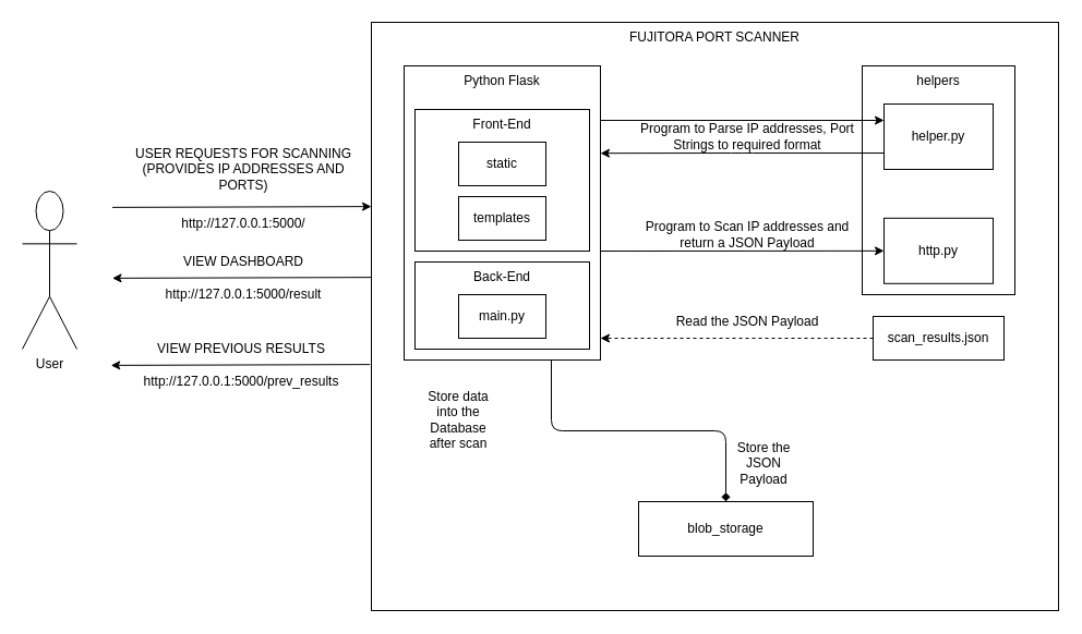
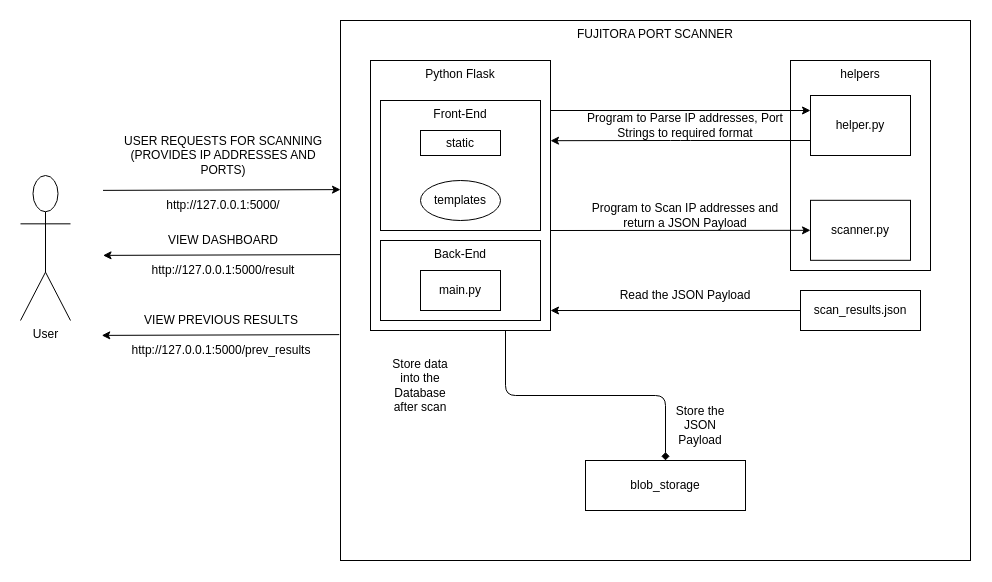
  <mxCell id="0" />
  <mxCell id="1" parent="0" />
  <mxCell id="2" value="FUJITORA PORT SCANNER" style="rounded=0;whiteSpace=wrap;html=1;labelPosition=center;verticalLabelPosition=middle;align=center;verticalAlign=top;" parent="1" vertex="1"><mxGeometry x="340" y="20" width="630" height="540" as="geometry" /></mxCell>
  <mxCell id="3" style="edgeStyle=orthogonalEdgeStyle;html=1;exitX=0.75;exitY=1;exitDx=0;exitDy=0;endArrow=diamond;" parent="1" source="4" target="15" edge="1"><mxGeometry relative="1" as="geometry" /></mxCell>
  <mxCell id="4" value="Python Flask" style="rounded=0;whiteSpace=wrap;html=1;verticalAlign=top;" parent="1" vertex="1"><mxGeometry x="370" y="60" width="180" height="270" as="geometry" /></mxCell>
  <mxCell id="5" value="Front-End" style="rounded=0;whiteSpace=wrap;html=1;verticalAlign=top;" parent="1" vertex="1"><mxGeometry x="380" y="100" width="160" height="130" as="geometry" /></mxCell>
- <mxCell id="6" value="templates" style="rounded=0;whiteSpace=wrap;html=1;" parent="1" vertex="1"><mxGeometry x="420" y="180" width="80" height="40" as="geometry" /></mxCell>
- <mxCell id="7" value="static" style="rounded=0;whiteSpace=wrap;html=1;" parent="1" vertex="1"><mxGeometry x="420" y="130" width="80" height="40" as="geometry" /></mxCell>
- <mxCell id="8" style="edgeStyle=orthogonalEdgeStyle;html=1;exitX=0;exitY=0.5;exitDx=0;exitDy=0;entryX=1;entryY=0.926;entryDx=0;entryDy=0;entryPerimeter=0;dashed=1;" parent="1" source="9" target="4" edge="1"><mxGeometry relative="1" as="geometry" /></mxCell>
+ <mxCell id="6" value="templates" style="ellipse;whiteSpace=wrap;html=1;" parent="1" vertex="1"><mxGeometry x="420" y="180" width="80" height="40" as="geometry" /></mxCell>
+ <mxCell id="7" value="static" style="rounded=0;whiteSpace=wrap;html=1;" parent="1" vertex="1"><mxGeometry x="420" y="130" width="80" height="25" as="geometry" /></mxCell>
+ <mxCell id="8" style="edgeStyle=orthogonalEdgeStyle;html=1;exitX=0;exitY=0.5;exitDx=0;exitDy=0;entryX=1;entryY=0.926;entryDx=0;entryDy=0;entryPerimeter=0;" parent="1" source="9" target="4" edge="1"><mxGeometry relative="1" as="geometry" /></mxCell>
  <mxCell id="9" value="scan_results.json" style="rounded=0;whiteSpace=wrap;html=1;" parent="1" vertex="1"><mxGeometry x="800" y="290" width="120" height="40" as="geometry" /></mxCell>
  <mxCell id="10" value="User" style="shape=umlActor;verticalLabelPosition=bottom;verticalAlign=top;html=1;outlineConnect=0;" parent="1" vertex="1"><mxGeometry x="20" y="175" width="50" height="145" as="geometry" /></mxCell>
  <mxCell id="11" value="Back-End" style="rounded=0;whiteSpace=wrap;html=1;verticalAlign=top;" parent="1" vertex="1"><mxGeometry x="380" y="240" width="160" height="80" as="geometry" /></mxCell>
  <mxCell id="12" value="main.py" style="rounded=0;whiteSpace=wrap;html=1;" parent="1" vertex="1"><mxGeometry x="420" y="270" width="80" height="40" as="geometry" /></mxCell>
  <mxCell id="13" value="USER REQUESTS FOR SCANNING&lt;br&gt;(PROVIDES IP ADDRESSES AND PORTS)" style="text;html=1;strokeColor=none;fillColor=none;align=center;verticalAlign=middle;whiteSpace=wrap;rounded=0;" parent="1" vertex="1"><mxGeometry x="112.52" y="139.88" width="220" height="30" as="geometry" /></mxCell>
  <mxCell id="14" value="Read the JSON Payload" style="text;html=1;strokeColor=none;fillColor=none;align=center;verticalAlign=middle;whiteSpace=wrap;rounded=0;" parent="1" vertex="1"><mxGeometry x="580" y="280" width="210" height="30" as="geometry" /></mxCell>
  <mxCell id="15" value="blob_storage" style="rounded=0;whiteSpace=wrap;html=1;" parent="1" vertex="1"><mxGeometry x="585" y="460" width="160" height="50" as="geometry" /></mxCell>
  <mxCell id="16" value="Store data into the Database after scan" style="text;html=1;strokeColor=none;fillColor=none;align=center;verticalAlign=middle;whiteSpace=wrap;rounded=0;" parent="1" vertex="1"><mxGeometry x="390" y="370" width="60" height="30" as="geometry" /></mxCell>
  <mxCell id="17" value="Store the JSON Payload" style="text;html=1;strokeColor=none;fillColor=none;align=center;verticalAlign=middle;whiteSpace=wrap;rounded=0;" parent="1" vertex="1"><mxGeometry x="670" y="410" width="60" height="30" as="geometry" /></mxCell>
  <mxCell id="18" value="" style="endArrow=classic;html=1;entryX=-0.004;entryY=0.406;entryDx=0;entryDy=0;entryPerimeter=0;" parent="1" edge="1"><mxGeometry width="50" height="50" relative="1" as="geometry"><mxPoint x="102.52" y="189.88" as="sourcePoint" /><mxPoint x="340" y="189.12" as="targetPoint" /></mxGeometry></mxCell>
  <mxCell id="19" value="http://127.0.0.1:5000/" style="text;html=1;strokeColor=none;fillColor=none;align=center;verticalAlign=middle;whiteSpace=wrap;rounded=0;" parent="1" vertex="1"><mxGeometry x="112.52" y="190" width="220" height="30" as="geometry" /></mxCell>
  <mxCell id="20" value="VIEW DASHBOARD" style="text;html=1;strokeColor=none;fillColor=none;align=center;verticalAlign=middle;whiteSpace=wrap;rounded=0;" parent="1" vertex="1"><mxGeometry x="112.52" y="225" width="220" height="30" as="geometry" /></mxCell>
  <mxCell id="21" value="" style="endArrow=none;html=1;entryX=-0.004;entryY=0.406;entryDx=0;entryDy=0;entryPerimeter=0;startArrow=classic;startFill=1;endFill=0;" parent="1" edge="1"><mxGeometry width="50" height="50" relative="1" as="geometry"><mxPoint x="102.52" y="254.88" as="sourcePoint" /><mxPoint x="340" y="254.12" as="targetPoint" /></mxGeometry></mxCell>
  <mxCell id="22" value="http://127.0.0.1:5000/result" style="text;html=1;strokeColor=none;fillColor=none;align=center;verticalAlign=middle;whiteSpace=wrap;rounded=0;" parent="1" vertex="1"><mxGeometry x="112.52" y="255" width="220" height="30" as="geometry" /></mxCell>
  <mxCell id="23" value="VIEW PREVIOUS RESULTS" style="text;html=1;strokeColor=none;fillColor=none;align=center;verticalAlign=middle;whiteSpace=wrap;rounded=0;" parent="1" vertex="1"><mxGeometry x="111.26" y="305" width="220" height="30" as="geometry" /></mxCell>
  <mxCell id="24" value="" style="endArrow=none;html=1;entryX=-0.004;entryY=0.406;entryDx=0;entryDy=0;entryPerimeter=0;startArrow=classic;startFill=1;endFill=0;" parent="1" edge="1"><mxGeometry width="50" height="50" relative="1" as="geometry"><mxPoint x="101.26" y="334.88" as="sourcePoint" /><mxPoint x="338.74" y="334.12" as="targetPoint" /></mxGeometry></mxCell>
  <mxCell id="25" value="http://127.0.0.1:5000/prev_results" style="text;html=1;strokeColor=none;fillColor=none;align=center;verticalAlign=middle;whiteSpace=wrap;rounded=0;" parent="1" vertex="1"><mxGeometry x="111.26" y="335" width="220" height="30" as="geometry" /></mxCell>
  <mxCell id="26" value="helpers" style="rounded=0;whiteSpace=wrap;html=1;verticalAlign=top;" vertex="1" parent="1"><mxGeometry x="790" y="60" width="140" height="210" as="geometry" /></mxCell>
  <mxCell id="27" value="helper.py" style="rounded=0;whiteSpace=wrap;html=1;" parent="1" vertex="1"><mxGeometry x="810" y="95" width="100" height="60" as="geometry" /></mxCell>
  <mxCell id="28" value="" style="endArrow=classic;html=1;entryX=0;entryY=0.25;entryDx=0;entryDy=0;" parent="1" target="27" edge="1"><mxGeometry width="50" height="50" relative="1" as="geometry"><mxPoint x="550" y="110" as="sourcePoint" /><mxPoint x="600" y="50" as="targetPoint" /></mxGeometry></mxCell>
  <mxCell id="29" value="Program to Parse IP addresses, Port Strings to required format" style="text;html=1;strokeColor=none;fillColor=none;align=center;verticalAlign=middle;whiteSpace=wrap;rounded=0;" parent="1" vertex="1"><mxGeometry x="570" y="110" width="230" height="30" as="geometry" /></mxCell>
  <mxCell id="30" style="edgeStyle=orthogonalEdgeStyle;html=1;exitX=0;exitY=0.75;exitDx=0;exitDy=0;entryX=1;entryY=0.297;entryDx=0;entryDy=0;entryPerimeter=0;" parent="1" source="27" target="4" edge="1"><mxGeometry relative="1" as="geometry" /></mxCell>
  <mxCell id="31" value="Program to Scan IP addresses and&lt;br&gt;return a JSON Payload" style="text;html=1;strokeColor=none;fillColor=none;align=center;verticalAlign=middle;whiteSpace=wrap;rounded=0;" parent="1" vertex="1"><mxGeometry x="580" y="200" width="210" height="30" as="geometry" /></mxCell>
  <mxCell id="32" value="" style="endArrow=classic;html=1;" parent="1" target="33" edge="1"><mxGeometry width="50" height="50" relative="1" as="geometry"><mxPoint x="550" y="230" as="sourcePoint" /><mxPoint x="770" y="230" as="targetPoint" /></mxGeometry></mxCell>
- <mxCell id="33" value="http.py" style="rounded=0;whiteSpace=wrap;html=1;" parent="1" vertex="1"><mxGeometry x="810" y="199.81" width="100" height="60" as="geometry" /></mxCell>
+ <mxCell id="33" value="scanner.py" style="rounded=0;whiteSpace=wrap;html=1;" parent="1" vertex="1"><mxGeometry x="810" y="199.81" width="100" height="60" as="geometry" /></mxCell>
